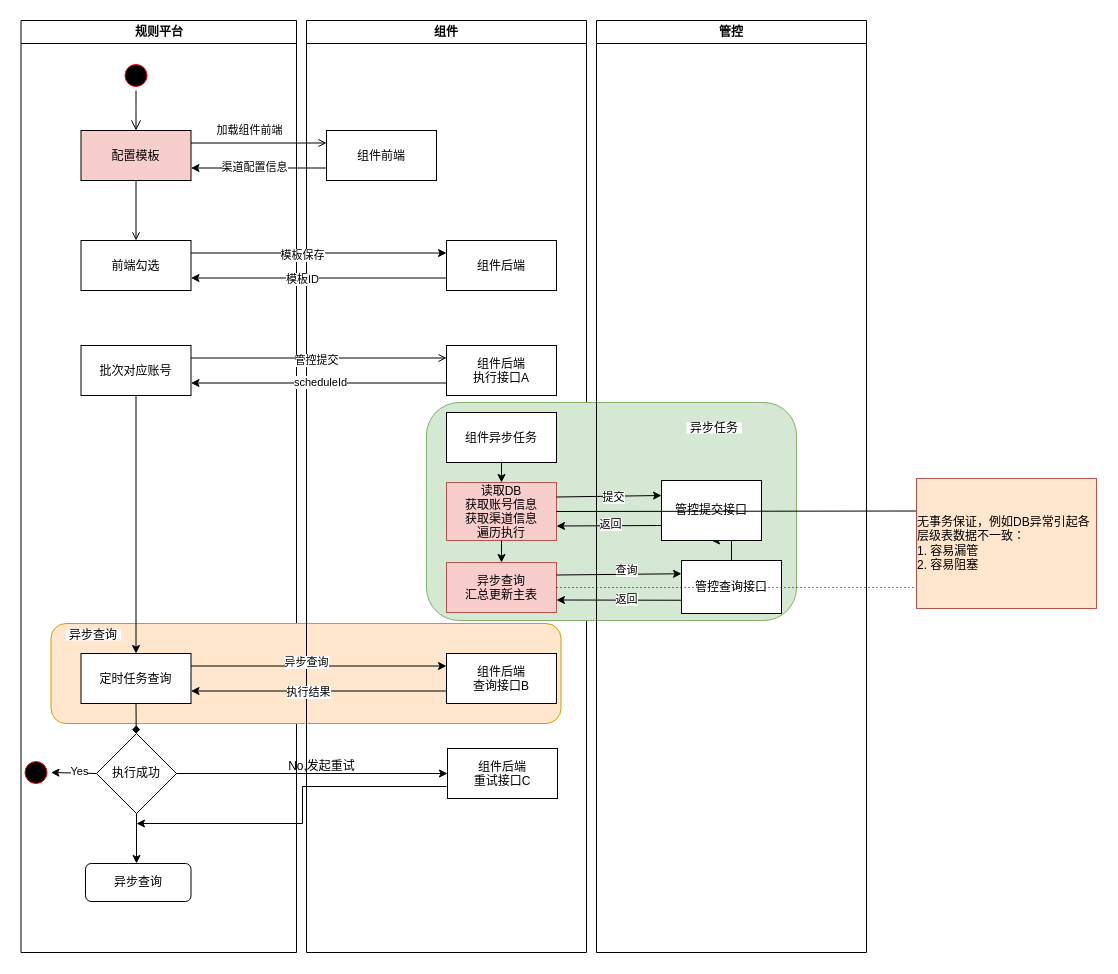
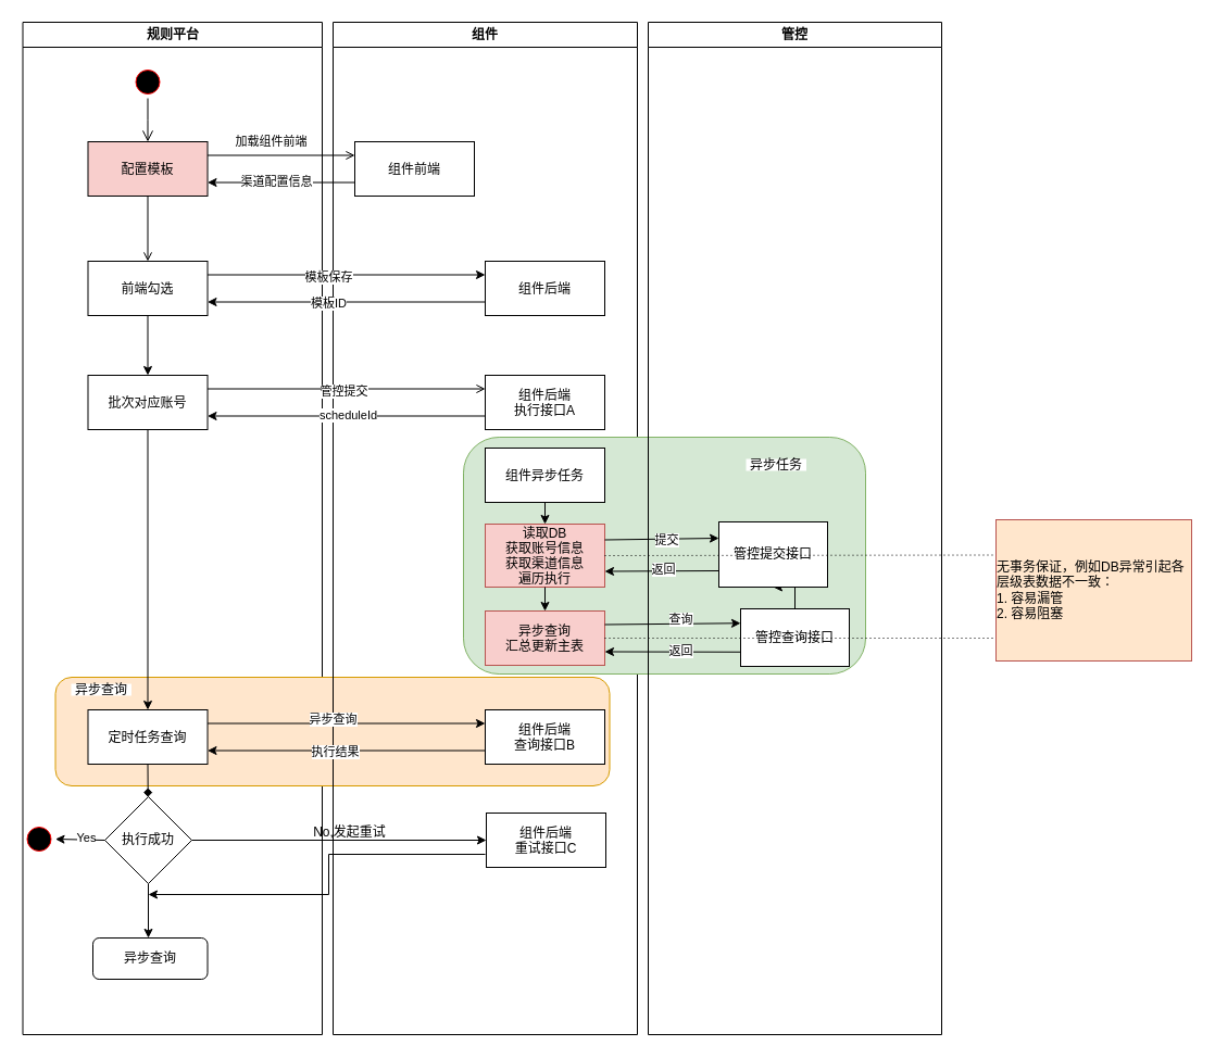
  <mxCell id="0" />
  <mxCell id="1" parent="0" />
  <mxCell id="2" value="规则平台" style="swimlane;whiteSpace=wrap;startSize=23;" parent="1" vertex="1"><mxGeometry x="20.5" y="20" width="275.5" height="932" as="geometry" /></mxCell>
  <mxCell id="3" value="" style="rounded=1;whiteSpace=wrap;html=1;fillColor=#ffe6cc;strokeColor=#d79b00;" vertex="1" parent="2"><mxGeometry x="30" y="603" width="510" height="100" as="geometry" /></mxCell>
  <mxCell id="4" value="" style="ellipse;shape=startState;fillColor=#000000;strokeColor=#ff0000;" parent="2" vertex="1"><mxGeometry x="100" y="40" width="30" height="30" as="geometry" /></mxCell>
  <mxCell id="5" value="" style="edgeStyle=elbowEdgeStyle;elbow=vertical;verticalAlign=bottom;endArrow=open;endSize=8;strokeColor=#000000;endFill=1;rounded=0" parent="2" source="4" target="6" edge="1"><mxGeometry x="100" y="40" as="geometry"><mxPoint x="115" y="110" as="targetPoint" /></mxGeometry></mxCell>
  <mxCell id="6" value="配置模板" style="fillColor=#f8cecc;" parent="2" vertex="1"><mxGeometry x="60" y="110" width="110" height="50" as="geometry" /></mxCell>
  <mxCell id="7" value="前端勾选" style="" parent="2" vertex="1"><mxGeometry x="60" y="220" width="110" height="50" as="geometry" /></mxCell>
  <mxCell id="8" value="" style="endArrow=open;strokeColor=#000000;endFill=1;rounded=0" parent="2" source="6" target="7" edge="1"><mxGeometry relative="1" as="geometry" /></mxCell>
  <mxCell id="9" value="批次对应账号" style="" parent="2" vertex="1"><mxGeometry x="60" y="325" width="110" height="50" as="geometry" /></mxCell>
+ <mxCell id="10" value="" style="endArrow=classic;html=1;rounded=0;exitX=0.5;exitY=1;exitDx=0;exitDy=0;entryX=0.5;entryY=0;entryDx=0;entryDy=0;" edge="1" parent="2" source="7" target="9"><mxGeometry width="50" height="50" relative="1" as="geometry"><mxPoint x="145.5" y="332" as="sourcePoint" /><mxPoint x="195.5" y="282" as="targetPoint" /></mxGeometry></mxCell>
  <mxCell id="11" value="定时任务查询" style="" vertex="1" parent="2"><mxGeometry x="60" y="633" width="110" height="50" as="geometry" /></mxCell>
  <mxCell id="12" value="执行成功" style="rhombus;whiteSpace=wrap;html=1;" vertex="1" parent="2"><mxGeometry x="75.5" y="713" width="80" height="80" as="geometry" /></mxCell>
  <mxCell id="13" value="" style="ellipse;shape=startState;fillColor=#000000;strokeColor=#ff0000;" vertex="1" parent="2"><mxGeometry y="737" width="30" height="30" as="geometry" /></mxCell>
  <mxCell id="14" value="" style="endArrow=classic;html=1;rounded=0;exitX=0;exitY=0.5;exitDx=0;exitDy=0;entryX=1;entryY=0.5;entryDx=0;entryDy=0;" edge="1" parent="2" source="12" target="13"><mxGeometry width="50" height="50" relative="1" as="geometry"><mxPoint x="155.5" y="833" as="sourcePoint" /><mxPoint x="205.5" y="783" as="targetPoint" /></mxGeometry></mxCell>
  <mxCell id="15" value="Yes" style="edgeLabel;html=1;align=center;verticalAlign=middle;resizable=0;points=[];" vertex="1" connectable="0" parent="14"><mxGeometry x="-0.204" y="-2" relative="1" as="geometry"><mxPoint as="offset" /></mxGeometry></mxCell>
  <mxCell id="16" value="" style="endArrow=diamond;html=1;rounded=0;exitX=0.5;exitY=1;exitDx=0;exitDy=0;" edge="1" parent="2" source="11" target="12"><mxGeometry width="50" height="50" relative="1" as="geometry"><mxPoint x="185.5" y="793" as="sourcePoint" /><mxPoint x="235.5" y="743" as="targetPoint" /></mxGeometry></mxCell>
  <mxCell id="17" value="No,发起重试" style="text;html=1;align=center;verticalAlign=middle;resizable=0;points=[];autosize=1;strokeColor=none;fillColor=none;" vertex="1" parent="2"><mxGeometry x="255.5" y="731" width="90" height="30" as="geometry" /></mxCell>
  <mxCell id="18" value="异步查询" style="rounded=0;whiteSpace=wrap;html=1;strokeColor=none;" vertex="1" parent="2"><mxGeometry x="44.5" y="609" width="55.5" height="11" as="geometry" /></mxCell>
  <mxCell id="19" value="" style="endArrow=classic;html=1;rounded=0;exitX=0.5;exitY=1;exitDx=0;exitDy=0;entryX=0.5;entryY=0;entryDx=0;entryDy=0;" edge="1" parent="2" source="9" target="11"><mxGeometry width="50" height="50" relative="1" as="geometry"><mxPoint x="-44.5" y="442" as="sourcePoint" /><mxPoint x="5.5" y="392" as="targetPoint" /></mxGeometry></mxCell>
  <mxCell id="20" value="异步查询" style="rounded=1;whiteSpace=wrap;html=1;" vertex="1" parent="2"><mxGeometry x="64.5" y="843" width="105.5" height="38" as="geometry" /></mxCell>
  <mxCell id="21" value="组件" style="swimlane;whiteSpace=wrap" parent="1" vertex="1"><mxGeometry x="306" y="20" width="280" height="932" as="geometry" /></mxCell>
  <mxCell id="22" value="" style="rounded=1;whiteSpace=wrap;html=1;fillColor=#d5e8d4;strokeColor=#82b366;" vertex="1" parent="21"><mxGeometry x="120" y="382" width="370" height="218" as="geometry" /></mxCell>
  <mxCell id="23" value="组件前端" style="" parent="21" vertex="1"><mxGeometry x="20" y="110" width="110" height="50" as="geometry" /></mxCell>
  <mxCell id="24" value="组件后端" style="" parent="21" vertex="1"><mxGeometry x="140" y="220" width="110" height="50" as="geometry" /></mxCell>
  <mxCell id="25" value="组件后端&#10;执行接口A" style="" parent="21" vertex="1"><mxGeometry x="140" y="325" width="110" height="50" as="geometry" /></mxCell>
  <mxCell id="26" value="组件后端&#10;查询接口B" style="" vertex="1" parent="21"><mxGeometry x="140" y="633" width="110" height="50" as="geometry" /></mxCell>
  <mxCell id="27" value="组件后端&#10;重试接口C" style="" vertex="1" parent="21"><mxGeometry x="141" y="728" width="110" height="50" as="geometry" /></mxCell>
  <mxCell id="28" value="组件异步任务" style="" vertex="1" parent="21"><mxGeometry x="140" y="392" width="110" height="50" as="geometry" /></mxCell>
  <mxCell id="29" value="" style="endArrow=classic;html=1;rounded=0;exitX=0.5;exitY=1;exitDx=0;exitDy=0;" edge="1" parent="21" source="28"><mxGeometry width="50" height="50" relative="1" as="geometry"><mxPoint x="260" y="522" as="sourcePoint" /><mxPoint x="195" y="462" as="targetPoint" /></mxGeometry></mxCell>
  <mxCell id="30" value="读取DB&#10;获取账号信息&#10;获取渠道信息&#10;遍历执行" style="fillColor=#f8cecc;strokeColor=#b85450;" vertex="1" parent="21"><mxGeometry x="140" y="462" width="110" height="58" as="geometry" /></mxCell>
  <mxCell id="31" value="异步查询&#10;汇总更新主表" style="fillColor=#f8cecc;strokeColor=#b85450;" vertex="1" parent="21"><mxGeometry x="140" y="542" width="110" height="50" as="geometry" /></mxCell>
  <mxCell id="32" value="" style="endArrow=classic;html=1;rounded=0;exitX=0.5;exitY=1;exitDx=0;exitDy=0;entryX=0.5;entryY=0;entryDx=0;entryDy=0;" edge="1" parent="21" source="30" target="31"><mxGeometry width="50" height="50" relative="1" as="geometry"><mxPoint x="400" y="442" as="sourcePoint" /><mxPoint x="450" y="392" as="targetPoint" /></mxGeometry></mxCell>
  <mxCell id="33" value="异步任务" style="rounded=0;whiteSpace=wrap;html=1;strokeColor=none;" vertex="1" parent="21"><mxGeometry x="380" y="402" width="55.5" height="11" as="geometry" /></mxCell>
  <mxCell id="34" value="管控" style="swimlane;whiteSpace=wrap" parent="1" vertex="1"><mxGeometry x="596" y="20" width="270" height="932" as="geometry" /></mxCell>
  <mxCell id="35" value="" style="edgeStyle=orthogonalEdgeStyle;rounded=0;orthogonalLoop=1;jettySize=auto;html=1;" edge="1" parent="34" source="36" target="37"><mxGeometry relative="1" as="geometry" /></mxCell>
  <mxCell id="36" value="管控查询接口" style="rounded=0;whiteSpace=wrap;html=1;" vertex="1" parent="34"><mxGeometry x="85" y="540" width="100" height="53" as="geometry" /></mxCell>
  <mxCell id="37" value="管控提交接口" style="rounded=0;whiteSpace=wrap;html=1;" vertex="1" parent="34"><mxGeometry x="65" y="460" width="100" height="60" as="geometry" /></mxCell>
  <mxCell id="38" value="" style="endArrow=open;strokeColor=#000000;endFill=1;rounded=0;entryX=0;entryY=0.25;entryDx=0;entryDy=0;exitX=1;exitY=0.25;exitDx=0;exitDy=0;" parent="1" source="9" target="25" edge="1"><mxGeometry relative="1" as="geometry"><mxPoint x="326" y="370" as="targetPoint" /></mxGeometry></mxCell>
  <mxCell id="39" value="管控提交" style="edgeLabel;html=1;align=center;verticalAlign=middle;resizable=0;points=[];" vertex="1" connectable="0" parent="38"><mxGeometry x="-0.143" y="-2" relative="1" as="geometry"><mxPoint x="16" as="offset" /></mxGeometry></mxCell>
  <mxCell id="40" value="" style="endArrow=classic;html=1;rounded=0;entryX=1;entryY=0.75;entryDx=0;entryDy=0;exitX=0;exitY=0.75;exitDx=0;exitDy=0;" edge="1" parent="1" source="23" target="6"><mxGeometry width="50" height="50" relative="1" as="geometry"><mxPoint x="706" y="462" as="sourcePoint" /><mxPoint x="756" y="412" as="targetPoint" /></mxGeometry></mxCell>
  <mxCell id="41" value="渠道配置信息" style="edgeLabel;html=1;align=center;verticalAlign=middle;resizable=0;points=[];" vertex="1" connectable="0" parent="40"><mxGeometry x="0.081" y="-1" relative="1" as="geometry"><mxPoint as="offset" /></mxGeometry></mxCell>
  <mxCell id="42" value="" style="endArrow=classic;html=1;rounded=0;exitX=1;exitY=0.25;exitDx=0;exitDy=0;entryX=0;entryY=0.25;entryDx=0;entryDy=0;" edge="1" parent="1" source="7" target="24"><mxGeometry width="50" height="50" relative="1" as="geometry"><mxPoint x="216" y="292" as="sourcePoint" /><mxPoint x="266" y="242" as="targetPoint" /></mxGeometry></mxCell>
  <mxCell id="43" value="模板保存" style="edgeLabel;html=1;align=center;verticalAlign=middle;resizable=0;points=[];" vertex="1" connectable="0" parent="42"><mxGeometry x="-0.133" y="-2" relative="1" as="geometry"><mxPoint as="offset" /></mxGeometry></mxCell>
  <mxCell id="44" value="" style="endArrow=classic;html=1;rounded=0;entryX=1;entryY=0.75;entryDx=0;entryDy=0;exitX=0;exitY=0.75;exitDx=0;exitDy=0;" edge="1" parent="1" source="24" target="7"><mxGeometry width="50" height="50" relative="1" as="geometry"><mxPoint x="226" y="332" as="sourcePoint" /><mxPoint x="276" y="282" as="targetPoint" /></mxGeometry></mxCell>
  <mxCell id="45" value="模板ID" style="edgeLabel;html=1;align=center;verticalAlign=middle;resizable=0;points=[];" vertex="1" connectable="0" parent="44"><mxGeometry x="-0.073" y="1" relative="1" as="geometry"><mxPoint x="-27" as="offset" /></mxGeometry></mxCell>
  <mxCell id="46" value="" style="endArrow=classic;html=1;rounded=0;entryX=1;entryY=0.75;entryDx=0;entryDy=0;exitX=0;exitY=0.75;exitDx=0;exitDy=0;" edge="1" parent="1" source="25" target="9"><mxGeometry width="50" height="50" relative="1" as="geometry"><mxPoint x="336" y="462" as="sourcePoint" /><mxPoint x="386" y="412" as="targetPoint" /></mxGeometry></mxCell>
  <mxCell id="47" value="scheduleId" style="edgeLabel;html=1;align=center;verticalAlign=middle;resizable=0;points=[];" vertex="1" connectable="0" parent="46"><mxGeometry x="-0.002" y="-1" relative="1" as="geometry"><mxPoint as="offset" /></mxGeometry></mxCell>
  <mxCell id="48" value="" style="endArrow=open;strokeColor=#000000;endFill=1;rounded=0;exitX=1;exitY=0.25;exitDx=0;exitDy=0;entryX=0;entryY=0.25;entryDx=0;entryDy=0;" edge="1" parent="1" source="6" target="23"><mxGeometry relative="1" as="geometry"><mxPoint x="196" y="142" as="sourcePoint" /><mxPoint x="320.5" y="154.58" as="targetPoint" /></mxGeometry></mxCell>
  <mxCell id="49" value="加载组件前端" style="edgeLabel;html=1;align=center;verticalAlign=middle;resizable=0;points=[];" vertex="1" connectable="0" parent="48"><mxGeometry x="-0.222" y="1" relative="1" as="geometry"><mxPoint x="5" y="-12" as="offset" /></mxGeometry></mxCell>
  <mxCell id="50" value="" style="endArrow=classic;html=1;rounded=0;exitX=1;exitY=0.25;exitDx=0;exitDy=0;entryX=0;entryY=0.25;entryDx=0;entryDy=0;" edge="1" parent="1" source="11" target="26"><mxGeometry width="50" height="50" relative="1" as="geometry"><mxPoint x="206" y="683" as="sourcePoint" /><mxPoint x="256" y="633" as="targetPoint" /></mxGeometry></mxCell>
  <mxCell id="51" value="异步查询" style="edgeLabel;html=1;align=center;verticalAlign=middle;resizable=0;points=[];" vertex="1" connectable="0" parent="50"><mxGeometry x="-0.396" y="2" relative="1" as="geometry"><mxPoint x="38" y="-2" as="offset" /></mxGeometry></mxCell>
  <mxCell id="52" value="" style="endArrow=classic;html=1;rounded=0;exitX=0;exitY=0.75;exitDx=0;exitDy=0;entryX=1;entryY=0.75;entryDx=0;entryDy=0;" edge="1" parent="1" source="26" target="11"><mxGeometry width="50" height="50" relative="1" as="geometry"><mxPoint x="286" y="763" as="sourcePoint" /><mxPoint x="336" y="713" as="targetPoint" /></mxGeometry></mxCell>
  <mxCell id="53" value="执行结果" style="edgeLabel;html=1;align=center;verticalAlign=middle;resizable=0;points=[];" vertex="1" connectable="0" parent="52"><mxGeometry x="-0.12" y="1" relative="1" as="geometry"><mxPoint x="-27" as="offset" /></mxGeometry></mxCell>
  <mxCell id="54" value="" style="endArrow=classic;html=1;rounded=0;exitX=1;exitY=0.5;exitDx=0;exitDy=0;entryX=0;entryY=0.5;entryDx=0;entryDy=0;" edge="1" parent="1" source="12" target="27"><mxGeometry width="50" height="50" relative="1" as="geometry"><mxPoint x="186" y="793" as="sourcePoint" /><mxPoint x="236" y="743" as="targetPoint" /></mxGeometry></mxCell>
  <mxCell id="55" value="" style="endArrow=classic;html=1;rounded=0;" edge="1" parent="1"><mxGeometry width="50" height="50" relative="1" as="geometry"><mxPoint x="446" y="786" as="sourcePoint" /><mxPoint x="136" y="823" as="targetPoint" /><Array as="points"><mxPoint x="302" y="786" /><mxPoint x="302" y="823" /></Array></mxGeometry></mxCell>
  <mxCell id="56" value="" style="endArrow=classic;html=1;rounded=0;exitX=0.5;exitY=1;exitDx=0;exitDy=0;" edge="1" parent="1" source="12"><mxGeometry width="50" height="50" relative="1" as="geometry"><mxPoint x="706" y="673" as="sourcePoint" /><mxPoint x="136" y="863" as="targetPoint" /></mxGeometry></mxCell>
  <mxCell id="57" value="" style="endArrow=classic;html=1;rounded=0;exitX=1;exitY=0.25;exitDx=0;exitDy=0;entryX=0;entryY=0.25;entryDx=0;entryDy=0;" edge="1" parent="1" source="30" target="37"><mxGeometry width="50" height="50" relative="1" as="geometry"><mxPoint x="676" y="462" as="sourcePoint" /><mxPoint x="726" y="412" as="targetPoint" /></mxGeometry></mxCell>
  <mxCell id="58" value="提交" style="edgeLabel;html=1;align=center;verticalAlign=middle;resizable=0;points=[];" vertex="1" connectable="0" parent="57"><mxGeometry x="0.067" y="-1" relative="1" as="geometry"><mxPoint as="offset" /></mxGeometry></mxCell>
  <mxCell id="59" value="" style="endArrow=classic;html=1;rounded=0;entryX=1;entryY=0.75;entryDx=0;entryDy=0;exitX=0;exitY=0.75;exitDx=0;exitDy=0;" edge="1" parent="1" source="37" target="30"><mxGeometry width="50" height="50" relative="1" as="geometry"><mxPoint x="666" y="522" as="sourcePoint" /><mxPoint x="756" y="412" as="targetPoint" /></mxGeometry></mxCell>
  <mxCell id="60" value="返回" style="edgeLabel;html=1;align=center;verticalAlign=middle;resizable=0;points=[];" vertex="1" connectable="0" parent="59"><mxGeometry x="-0.028" y="-2" relative="1" as="geometry"><mxPoint as="offset" /></mxGeometry></mxCell>
  <mxCell id="61" value="" style="endArrow=classic;html=1;rounded=0;exitX=1;exitY=0.25;exitDx=0;exitDy=0;entryX=0;entryY=0.25;entryDx=0;entryDy=0;" edge="1" parent="1" source="31" target="36"><mxGeometry width="50" height="50" relative="1" as="geometry"><mxPoint x="706" y="462" as="sourcePoint" /><mxPoint x="756" y="412" as="targetPoint" /></mxGeometry></mxCell>
  <mxCell id="62" value="查询" style="edgeLabel;html=1;align=center;verticalAlign=middle;resizable=0;points=[];" vertex="1" connectable="0" parent="61"><mxGeometry x="-0.105" y="4" relative="1" as="geometry"><mxPoint x="14" as="offset" /></mxGeometry></mxCell>
- <mxCell id="63" value="" style="endArrow=none;dashed=0;html=1;dashPattern=1 3;strokeWidth=1;rounded=0;exitX=1;exitY=0.5;exitDx=0;exitDy=0;entryX=0;entryY=0.25;entryDx=0;entryDy=0;endSize=3;startSize=3;" edge="1" parent="1" source="30" target="66"><mxGeometry width="50" height="50" relative="1" as="geometry"><mxPoint x="496" y="492" as="sourcePoint" /><mxPoint x="546" y="442" as="targetPoint" /></mxGeometry></mxCell>
+ <mxCell id="63" value="" style="endArrow=none;dashed=1;html=1;dashPattern=1 3;strokeWidth=1;rounded=0;exitX=1;exitY=0.5;exitDx=0;exitDy=0;entryX=0;entryY=0.25;entryDx=0;entryDy=0;endSize=3;startSize=3;" edge="1" parent="1" source="30" target="66"><mxGeometry width="50" height="50" relative="1" as="geometry"><mxPoint x="496" y="492" as="sourcePoint" /><mxPoint x="546" y="442" as="targetPoint" /></mxGeometry></mxCell>
  <mxCell id="64" value="" style="endArrow=classic;html=1;rounded=0;exitX=0;exitY=0.75;exitDx=0;exitDy=0;entryX=1;entryY=0.75;entryDx=0;entryDy=0;" edge="1" parent="1" source="36" target="31"><mxGeometry width="50" height="50" relative="1" as="geometry"><mxPoint x="686" y="712" as="sourcePoint" /><mxPoint x="736" y="662" as="targetPoint" /></mxGeometry></mxCell>
  <mxCell id="65" value="返回" style="edgeLabel;html=1;align=center;verticalAlign=middle;resizable=0;points=[];" vertex="1" connectable="0" parent="64"><mxGeometry x="-0.107" y="-1" relative="1" as="geometry"><mxPoint as="offset" /></mxGeometry></mxCell>
  <mxCell id="66" value="&lt;div style=&quot;text-align: left;&quot;&gt;&lt;span style=&quot;background-color: initial;&quot;&gt;无事务保证，例如DB异常引起各层级表数据不一致：&lt;/span&gt;&lt;/div&gt;&lt;div style=&quot;text-align: left;&quot;&gt;&lt;span style=&quot;background-color: initial;&quot;&gt;1. 容易漏管&lt;/span&gt;&lt;/div&gt;&lt;div style=&quot;text-align: left;&quot;&gt;&lt;span style=&quot;background-color: initial;&quot;&gt;2. 容易阻塞&lt;/span&gt;&lt;/div&gt;" style="rounded=0;whiteSpace=wrap;html=1;fillColor=#ffe6cc;strokeColor=#b85450;" vertex="1" parent="1"><mxGeometry x="916" y="478" width="180" height="130" as="geometry" /></mxCell>
  <mxCell id="67" value="" style="endArrow=none;dashed=1;html=1;dashPattern=1 3;strokeWidth=1;rounded=0;exitX=1;exitY=0.5;exitDx=0;exitDy=0;endSize=3;startSize=3;" edge="1" parent="1" source="31"><mxGeometry width="50" height="50" relative="1" as="geometry"><mxPoint x="566" y="521" as="sourcePoint" /><mxPoint x="916" y="587" as="targetPoint" /></mxGeometry></mxCell>
